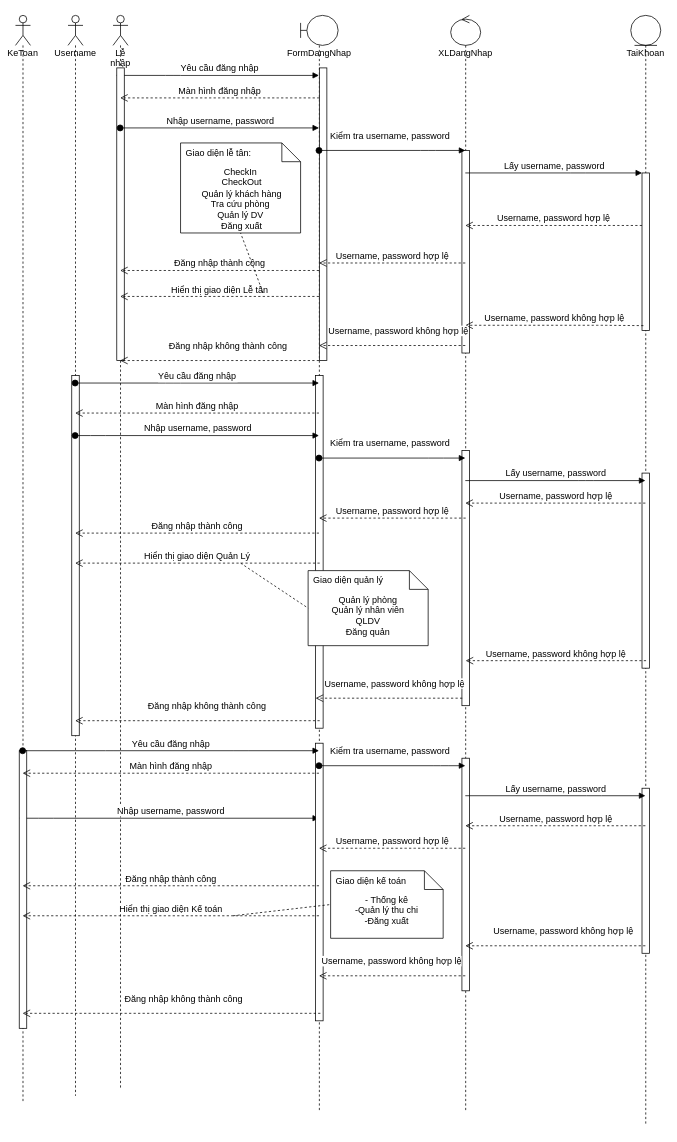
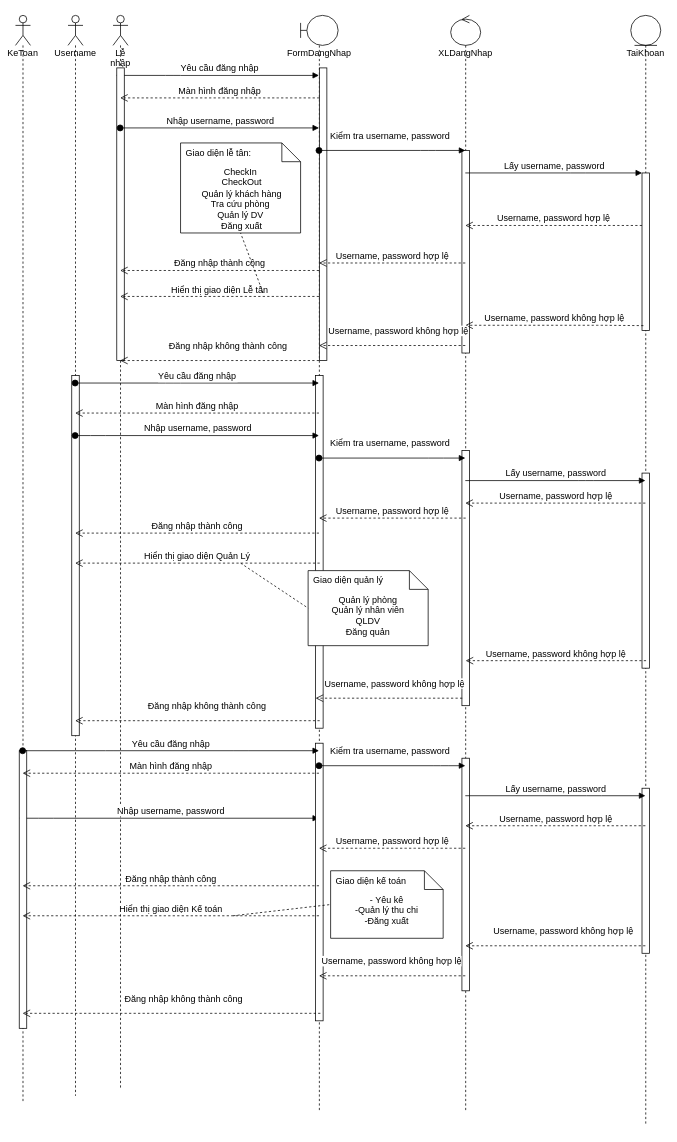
  <mxCell id="0" />
  <mxCell id="1" parent="0" />
  <mxCell id="2" value="Yêu cầu đăng nhập" style="verticalAlign=bottom;startArrow=oval;endArrow=block;startSize=8;shadow=0;strokeWidth=1;fontSize=12;" parent="1" target="10" edge="1" source="3"><mxGeometry relative="1" as="geometry"><mxPoint x="170" y="50" as="sourcePoint" /><mxPoint x="465" y="110" as="targetPoint" /><Array as="points"><mxPoint x="230" y="100" /></Array></mxGeometry></mxCell>
  <mxCell id="3" value="Lễ nhập" style="shape=umlLifeline;participant=umlActor;perimeter=lifelinePerimeter;whiteSpace=wrap;html=1;container=1;collapsible=0;recursiveResize=0;verticalAlign=top;spacingTop=36;outlineConnect=0;fontSize=12;" vertex="1" parent="1"><mxGeometry x="150" y="20" width="20" height="1430" as="geometry" /></mxCell>
  <mxCell id="4" value="" style="html=1;points=[];perimeter=orthogonalPerimeter;fontSize=12;" vertex="1" parent="3"><mxGeometry x="5" y="70" width="10" height="390" as="geometry" /></mxCell>
  <mxCell id="5" value="Username" style="shape=umlLifeline;participant=umlActor;perimeter=lifelinePerimeter;whiteSpace=wrap;html=1;container=1;collapsible=0;recursiveResize=0;verticalAlign=top;spacingTop=36;outlineConnect=0;fontSize=12;" vertex="1" parent="1"><mxGeometry x="90" y="20" width="20" height="1440" as="geometry" /></mxCell>
  <mxCell id="6" value="" style="html=1;points=[];perimeter=orthogonalPerimeter;fontSize=12;" vertex="1" parent="5"><mxGeometry x="5" y="480" width="10" height="480" as="geometry" /></mxCell>
  <mxCell id="7" value="KeToan" style="shape=umlLifeline;participant=umlActor;perimeter=lifelinePerimeter;whiteSpace=wrap;html=1;container=1;collapsible=0;recursiveResize=0;verticalAlign=top;spacingTop=36;outlineConnect=0;fontSize=12;" vertex="1" parent="1"><mxGeometry x="20" y="20" width="20" height="1450" as="geometry" /></mxCell>
  <mxCell id="8" value="Nhập username, password" style="html=1;verticalAlign=bottom;startArrow=oval;startFill=1;endArrow=block;startSize=8;fontSize=12;" edge="1" parent="7" target="10"><mxGeometry width="60" relative="1" as="geometry"><mxPoint x="10.001" y="1070" as="sourcePoint" /><mxPoint x="335.43" y="1070" as="targetPoint" /><Array as="points"><mxPoint x="40.93" y="1070" /></Array></mxGeometry></mxCell>
  <mxCell id="9" value="" style="html=1;points=[];perimeter=orthogonalPerimeter;fontSize=12;" vertex="1" parent="7"><mxGeometry x="5" y="980" width="10" height="370" as="geometry" /></mxCell>
  <mxCell id="10" value="FormDangNhap" style="shape=umlLifeline;participant=umlBoundary;perimeter=lifelinePerimeter;whiteSpace=wrap;html=1;container=1;collapsible=0;recursiveResize=0;verticalAlign=top;spacingTop=36;outlineConnect=0;fontSize=12;" vertex="1" parent="1"><mxGeometry x="400" y="20" width="50" height="1460" as="geometry" /></mxCell>
  <mxCell id="11" value="" style="html=1;points=[];perimeter=orthogonalPerimeter;fontSize=12;" vertex="1" parent="10"><mxGeometry x="25" y="70" width="10" height="390" as="geometry" /></mxCell>
  <mxCell id="12" value="" style="html=1;points=[];perimeter=orthogonalPerimeter;fontSize=12;" vertex="1" parent="10"><mxGeometry x="20" y="480" width="10" height="470" as="geometry" /></mxCell>
  <mxCell id="13" value="" style="html=1;points=[];perimeter=orthogonalPerimeter;fontSize=12;" vertex="1" parent="10"><mxGeometry x="20" y="970" width="10" height="370" as="geometry" /></mxCell>
  <mxCell id="14" value="Yêu cầu đăng nhập" style="verticalAlign=bottom;startArrow=oval;endArrow=block;startSize=8;shadow=0;strokeWidth=1;fontSize=12;" edge="1" parent="1" source="5" target="10"><mxGeometry relative="1" as="geometry"><mxPoint x="169.667" y="120" as="sourcePoint" /><mxPoint x="434.5" y="120" as="targetPoint" /><Array as="points"><mxPoint x="230" y="510" /></Array></mxGeometry></mxCell>
  <mxCell id="15" value="Yêu cầu đăng nhập" style="verticalAlign=bottom;startArrow=oval;endArrow=block;startSize=8;shadow=0;strokeWidth=1;fontSize=12;" edge="1" parent="1" source="7" target="10"><mxGeometry relative="1" as="geometry"><mxPoint x="179.667" y="130" as="sourcePoint" /><mxPoint x="444.5" y="130" as="targetPoint" /><Array as="points"><mxPoint x="140" y="1000" /><mxPoint x="320" y="1000" /></Array></mxGeometry></mxCell>
  <mxCell id="16" value="XLDangNhap" style="shape=umlLifeline;participant=umlControl;perimeter=lifelinePerimeter;whiteSpace=wrap;html=1;container=1;collapsible=0;recursiveResize=0;verticalAlign=top;spacingTop=36;outlineConnect=0;fontSize=12;" vertex="1" parent="1"><mxGeometry x="600" y="20" width="40" height="1460" as="geometry" /></mxCell>
  <mxCell id="17" value="" style="html=1;points=[];perimeter=orthogonalPerimeter;fontSize=12;" vertex="1" parent="16"><mxGeometry x="15" y="180" width="10" height="270" as="geometry" /></mxCell>
  <mxCell id="18" value="" style="html=1;points=[];perimeter=orthogonalPerimeter;fontSize=12;" vertex="1" parent="16"><mxGeometry x="15" y="580" width="10" height="340" as="geometry" /></mxCell>
  <mxCell id="19" value="" style="html=1;points=[];perimeter=orthogonalPerimeter;fontSize=12;" vertex="1" parent="16"><mxGeometry x="15" y="990" width="10" height="310" as="geometry" /></mxCell>
  <mxCell id="20" value="TaiKhoan" style="shape=umlLifeline;participant=umlEntity;perimeter=lifelinePerimeter;whiteSpace=wrap;html=1;container=1;collapsible=0;recursiveResize=0;verticalAlign=top;spacingTop=36;outlineConnect=0;fontSize=12;" vertex="1" parent="1"><mxGeometry x="840" y="20" width="40" height="1480" as="geometry" /></mxCell>
  <mxCell id="21" value="" style="html=1;points=[];perimeter=orthogonalPerimeter;fontSize=12;" vertex="1" parent="20"><mxGeometry x="15" y="210" width="10" height="210" as="geometry" /></mxCell>
  <mxCell id="22" value="" style="html=1;points=[];perimeter=orthogonalPerimeter;fontSize=12;" vertex="1" parent="20"><mxGeometry x="15" y="610" width="10" height="260" as="geometry" /></mxCell>
  <mxCell id="23" value="" style="html=1;points=[];perimeter=orthogonalPerimeter;fontSize=12;" vertex="1" parent="20"><mxGeometry x="15" y="1030" width="10" height="220" as="geometry" /></mxCell>
  <mxCell id="24" value="Màn hình đăng nhập" style="html=1;verticalAlign=bottom;endArrow=open;dashed=1;endSize=8;fontSize=12;" edge="1" source="11" parent="1" target="3"><mxGeometry relative="1" as="geometry"><mxPoint x="400" y="207" as="targetPoint" /><Array as="points"><mxPoint x="360" y="130" /></Array></mxGeometry></mxCell>
  <mxCell id="25" value="Nhập username, password" style="html=1;verticalAlign=bottom;startArrow=oval;startFill=1;endArrow=block;startSize=8;fontSize=12;" edge="1" parent="1" source="3" target="10"><mxGeometry width="60" relative="1" as="geometry"><mxPoint x="360" y="210" as="sourcePoint" /><mxPoint x="420" y="210" as="targetPoint" /><Array as="points"><mxPoint x="340" y="170" /></Array></mxGeometry></mxCell>
  <mxCell id="26" value="Kiểm tra username, password" style="html=1;verticalAlign=bottom;startArrow=oval;startFill=1;endArrow=block;startSize=8;fontSize=12;" edge="1" parent="1" source="10" target="16"><mxGeometry x="-0.041" y="10" width="60" relative="1" as="geometry"><mxPoint x="540" y="210" as="sourcePoint" /><mxPoint x="540" y="210" as="targetPoint" /><Array as="points"><mxPoint x="570" y="200" /></Array><mxPoint as="offset" /></mxGeometry></mxCell>
  <mxCell id="27" value="Lấy username, password" style="html=1;verticalAlign=bottom;endArrow=block;entryX=0;entryY=0;fontSize=12;" edge="1" target="21" parent="1" source="16"><mxGeometry relative="1" as="geometry"><mxPoint x="710" y="310" as="sourcePoint" /><Array as="points"><mxPoint x="770" y="230" /></Array></mxGeometry></mxCell>
  <mxCell id="28" value="Username, password hợp lệ" style="html=1;verticalAlign=bottom;endArrow=open;dashed=1;endSize=8;fontSize=12;" edge="1" source="21" parent="1" target="16"><mxGeometry relative="1" as="geometry"><mxPoint x="710" y="386" as="targetPoint" /><Array as="points"><mxPoint x="830" y="300" /></Array></mxGeometry></mxCell>
  <mxCell id="29" value="Username, password hợp lệ" style="html=1;verticalAlign=bottom;endArrow=open;dashed=1;endSize=8;fontSize=12;" edge="1" parent="1" source="16" target="10"><mxGeometry relative="1" as="geometry"><mxPoint x="419.997" y="330" as="targetPoint" /><mxPoint x="620" y="330" as="sourcePoint" /><Array as="points"><mxPoint x="580" y="350" /></Array></mxGeometry></mxCell>
  <mxCell id="30" value="Đăng nhập thành công" style="html=1;verticalAlign=bottom;endArrow=open;dashed=1;endSize=8;fontSize=12;" edge="1" parent="1" source="10" target="3"><mxGeometry relative="1" as="geometry"><mxPoint x="209.997" y="360" as="targetPoint" /><mxPoint x="404.83" y="360" as="sourcePoint" /><Array as="points"><mxPoint x="365.33" y="360" /></Array></mxGeometry></mxCell>
  <mxCell id="31" value="Username, password không hợp lệ" style="html=1;verticalAlign=bottom;endArrow=open;dashed=1;endSize=8;exitX=0.188;exitY=0.969;exitDx=0;exitDy=0;exitPerimeter=0;fontSize=12;" edge="1" parent="1" source="21" target="16"><mxGeometry relative="1" as="geometry"><mxPoint x="624.997" y="390" as="targetPoint" /><mxPoint x="860.33" y="390" as="sourcePoint" /><Array as="points"><mxPoint x="800" y="433" /></Array></mxGeometry></mxCell>
  <mxCell id="32" value="Username, password không hợp lệ" style="html=1;verticalAlign=bottom;endArrow=open;dashed=1;endSize=8;fontSize=12;" edge="1" parent="1" source="16" target="10"><mxGeometry x="-0.081" y="-10" relative="1" as="geometry"><mxPoint x="419.997" y="420" as="targetPoint" /><mxPoint x="655.33" y="420" as="sourcePoint" /><Array as="points"><mxPoint x="570" y="460" /></Array><mxPoint as="offset" /></mxGeometry></mxCell>
  <mxCell id="33" value="Đăng nhập không thành công" style="html=1;verticalAlign=bottom;endArrow=open;dashed=1;endSize=8;fontSize=12;" edge="1" parent="1" source="10" target="3"><mxGeometry x="-0.081" y="-10" relative="1" as="geometry"><mxPoint x="159.997" y="430" as="targetPoint" /><mxPoint x="354.83" y="430" as="sourcePoint" /><Array as="points"><mxPoint x="350" y="480" /></Array><mxPoint as="offset" /></mxGeometry></mxCell>
  <mxCell id="34" value="Hiển thị giao diện Lễ tân" style="html=1;verticalAlign=bottom;endArrow=open;dashed=1;endSize=8;fontSize=12;" edge="1" parent="1" source="10" target="3"><mxGeometry relative="1" as="geometry"><mxPoint x="169.997" y="394.58" as="targetPoint" /><mxPoint x="434.83" y="394.58" as="sourcePoint" /><Array as="points"><mxPoint x="375.66" y="394.58" /></Array></mxGeometry></mxCell>
  <mxCell id="35" value="&lt;div style=&quot;font-size: 12px&quot;&gt;&lt;div&gt;CheckIn&lt;/div&gt;&lt;div&gt;&amp;nbsp;CheckOut&lt;/div&gt;&lt;div&gt;&amp;nbsp;Quản lý khách hàng&lt;/div&gt;&lt;div&gt;Tra cứu phòng&lt;/div&gt;&lt;div&gt;Quản lý DV&lt;/div&gt;&lt;div&gt;&amp;nbsp;Đăng xuất&lt;/div&gt;&lt;/div&gt;" style="shape=note2;boundedLbl=1;whiteSpace=wrap;html=1;size=25;verticalAlign=top;align=center;fontSize=12;" vertex="1" parent="1"><mxGeometry x="240" y="190" width="160" height="120" as="geometry" /></mxCell>
  <mxCell id="36" value="Giao diện lễ tân:" style="resizeWidth=1;part=1;strokeColor=none;fillColor=none;align=left;spacingLeft=5;fontSize=12;" vertex="1" parent="35"><mxGeometry width="160" height="25" relative="1" as="geometry" /></mxCell>
  <mxCell id="37" value="" style="endArrow=none;dashed=1;html=1;entryX=0.5;entryY=1;entryDx=0;entryDy=0;entryPerimeter=0;fontSize=12;" edge="1" parent="1" target="35"><mxGeometry width="50" height="50" relative="1" as="geometry"><mxPoint x="350" y="390" as="sourcePoint" /><mxPoint x="350" y="300" as="targetPoint" /></mxGeometry></mxCell>
  <mxCell id="38" value="Màn hình đăng nhập" style="html=1;verticalAlign=bottom;endArrow=open;dashed=1;endSize=8;fontSize=12;" edge="1" parent="1" source="10" target="5"><mxGeometry relative="1" as="geometry"><mxPoint x="159.997" y="590" as="targetPoint" /><mxPoint x="425.33" y="590" as="sourcePoint" /><Array as="points"><mxPoint x="360" y="550" /><mxPoint x="320" y="550" /></Array></mxGeometry></mxCell>
  <mxCell id="39" value="Nhập username, password" style="html=1;verticalAlign=bottom;startArrow=oval;startFill=1;endArrow=block;startSize=8;fontSize=12;" edge="1" parent="1" source="5" target="10"><mxGeometry width="60" relative="1" as="geometry"><mxPoint x="130.004" y="600" as="sourcePoint" /><mxPoint x="395.18" y="600" as="targetPoint" /><Array as="points"><mxPoint x="130" y="580" /></Array></mxGeometry></mxCell>
  <mxCell id="40" value="Kiểm tra username, password" style="html=1;verticalAlign=bottom;startArrow=oval;startFill=1;endArrow=block;startSize=8;fontSize=12;" edge="1" parent="1" source="10" target="16"><mxGeometry x="-0.041" y="10" width="60" relative="1" as="geometry"><mxPoint x="435.004" y="610" as="sourcePoint" /><mxPoint x="630.18" y="610" as="targetPoint" /><Array as="points"><mxPoint x="580.68" y="610" /></Array><mxPoint as="offset" /></mxGeometry></mxCell>
  <mxCell id="41" value="Lấy username, password" style="html=1;verticalAlign=bottom;endArrow=block;fontSize=12;" edge="1" parent="1" source="16" target="20"><mxGeometry relative="1" as="geometry"><mxPoint x="629.324" y="640" as="sourcePoint" /><mxPoint x="865" y="640" as="targetPoint" /><Array as="points"><mxPoint x="780" y="640" /></Array></mxGeometry></mxCell>
  <mxCell id="42" value="Username, password hợp lệ" style="html=1;verticalAlign=bottom;endArrow=open;dashed=1;endSize=8;fontSize=12;" edge="1" parent="1" source="20" target="16"><mxGeometry relative="1" as="geometry"><mxPoint x="624.004" y="700" as="targetPoint" /><mxPoint x="859.68" y="700" as="sourcePoint" /><Array as="points"><mxPoint x="790" y="670" /><mxPoint x="745" y="670" /></Array></mxGeometry></mxCell>
  <mxCell id="43" value="Username, password hợp lệ" style="html=1;verticalAlign=bottom;endArrow=open;dashed=1;endSize=8;fontSize=12;" edge="1" parent="1" target="10"><mxGeometry relative="1" as="geometry"><mxPoint x="435.004" y="690" as="targetPoint" /><mxPoint x="620" y="690" as="sourcePoint" /><Array as="points"><mxPoint x="590.68" y="690" /></Array></mxGeometry></mxCell>
  <mxCell id="44" value="Đăng nhập thành công" style="html=1;verticalAlign=bottom;endArrow=open;dashed=1;endSize=8;fontSize=12;" edge="1" parent="1" source="10" target="5"><mxGeometry relative="1" as="geometry"><mxPoint x="160.001" y="720" as="targetPoint" /><mxPoint x="425.43" y="720" as="sourcePoint" /><Array as="points"><mxPoint x="360" y="710" /><mxPoint x="200" y="710" /></Array></mxGeometry></mxCell>
  <mxCell id="45" value="Hiển thị giao diện Quản Lý" style="html=1;verticalAlign=bottom;endArrow=open;dashed=1;endSize=8;fontSize=12;" edge="1" parent="1" target="5"><mxGeometry relative="1" as="geometry"><mxPoint x="160.001" y="750" as="targetPoint" /><mxPoint x="425.43" y="750" as="sourcePoint" /><Array as="points"><mxPoint x="376.59" y="750" /></Array></mxGeometry></mxCell>
  <mxCell id="46" value="&lt;div style=&quot;font-size: 12px&quot;&gt;&lt;div&gt;Quản lý phòng&lt;/div&gt;&lt;div&gt;Quản lý nhân viên&lt;/div&gt;&lt;div&gt;QLDV&lt;/div&gt;&lt;div&gt;Đăng quản&lt;/div&gt;&lt;div&gt;&lt;br&gt;&lt;/div&gt;&lt;/div&gt;" style="shape=note2;boundedLbl=1;whiteSpace=wrap;html=1;size=25;verticalAlign=top;align=center;fontSize=12;" vertex="1" parent="1"><mxGeometry x="410" y="760" width="160" height="100" as="geometry" /></mxCell>
  <mxCell id="47" value="Giao diện quản lý" style="resizeWidth=1;part=1;strokeColor=none;fillColor=none;align=left;spacingLeft=5;fontSize=12;" vertex="1" parent="46"><mxGeometry width="160" height="25" relative="1" as="geometry" /></mxCell>
  <mxCell id="48" value="" style="endArrow=none;dashed=1;html=1;entryX=0;entryY=0.5;entryDx=0;entryDy=0;entryPerimeter=0;fontSize=12;" edge="1" parent="1" target="46"><mxGeometry width="50" height="50" relative="1" as="geometry"><mxPoint x="320" y="750" as="sourcePoint" /><mxPoint x="520" y="740" as="targetPoint" /></mxGeometry></mxCell>
  <mxCell id="49" value="Username, password không hợp lệ" style="html=1;verticalAlign=bottom;endArrow=open;dashed=1;endSize=8;fontSize=12;" edge="1" parent="1"><mxGeometry relative="1" as="geometry"><mxPoint x="620.001" y="880" as="targetPoint" /><mxPoint x="860.43" y="880" as="sourcePoint" /><Array as="points"><mxPoint x="720.93" y="880" /></Array></mxGeometry></mxCell>
  <mxCell id="50" value="Username, password không hợp lệ" style="html=1;verticalAlign=bottom;endArrow=open;dashed=1;endSize=8;fontSize=12;" edge="1" parent="1"><mxGeometry x="-0.081" y="-10" relative="1" as="geometry"><mxPoint x="420.001" y="930" as="targetPoint" /><mxPoint x="615.43" y="930" as="sourcePoint" /><Array as="points"><mxPoint x="565.93" y="930" /></Array><mxPoint as="offset" /></mxGeometry></mxCell>
  <mxCell id="51" value="Đăng nhập không thành công" style="html=1;verticalAlign=bottom;endArrow=open;dashed=1;endSize=8;fontSize=12;" edge="1" parent="1" target="5"><mxGeometry x="-0.081" y="-10" relative="1" as="geometry"><mxPoint x="160.001" y="960" as="targetPoint" /><mxPoint x="425.43" y="960" as="sourcePoint" /><Array as="points"><mxPoint x="350.93" y="960" /></Array><mxPoint as="offset" /></mxGeometry></mxCell>
  <mxCell id="52" value="Màn hình đăng nhập" style="html=1;verticalAlign=bottom;endArrow=open;dashed=1;endSize=8;fontSize=12;" edge="1" parent="1" source="10" target="7"><mxGeometry relative="1" as="geometry"><mxPoint x="90.001" y="1050" as="targetPoint" /><mxPoint x="415.43" y="1050" as="sourcePoint" /><Array as="points"><mxPoint x="290" y="1030" /></Array></mxGeometry></mxCell>
  <mxCell id="53" value="Đăng nhập thành công" style="html=1;verticalAlign=bottom;endArrow=open;dashed=1;endSize=8;fontSize=12;" edge="1" parent="1" source="10" target="7"><mxGeometry relative="1" as="geometry"><mxPoint x="100.001" y="1220" as="targetPoint" /><mxPoint x="425.43" y="1220" as="sourcePoint" /><Array as="points"><mxPoint x="280" y="1180" /></Array></mxGeometry></mxCell>
  <mxCell id="54" value="Hiển thị giao diện Kế toán" style="html=1;verticalAlign=bottom;endArrow=open;dashed=1;endSize=8;fontSize=12;" edge="1" parent="1" source="10" target="7"><mxGeometry relative="1" as="geometry"><mxPoint x="100.001" y="1260" as="targetPoint" /><mxPoint x="426.36" y="1260" as="sourcePoint" /><Array as="points"><mxPoint x="378" y="1220" /><mxPoint x="350" y="1220" /></Array></mxGeometry></mxCell>
  <mxCell id="55" value="Đăng nhập không thành công" style="html=1;verticalAlign=bottom;endArrow=open;dashed=1;endSize=8;fontSize=12;" edge="1" parent="1" target="7"><mxGeometry x="-0.081" y="-10" relative="1" as="geometry"><mxPoint x="160.931" y="1350" as="targetPoint" /><mxPoint x="426.36" y="1350" as="sourcePoint" /><Array as="points"><mxPoint x="351.86" y="1350" /></Array><mxPoint as="offset" /></mxGeometry></mxCell>
  <mxCell id="56" value="Kiểm tra username, password" style="html=1;verticalAlign=bottom;startArrow=oval;startFill=1;endArrow=block;startSize=8;fontSize=12;" edge="1" parent="1" source="10" target="16"><mxGeometry x="-0.041" y="10" width="60" relative="1" as="geometry"><mxPoint x="430.001" y="1020" as="sourcePoint" /><mxPoint x="625.43" y="1020" as="targetPoint" /><Array as="points"><mxPoint x="586.61" y="1020" /></Array><mxPoint as="offset" /></mxGeometry></mxCell>
  <mxCell id="57" value="Lấy username, password" style="html=1;verticalAlign=bottom;endArrow=block;fontSize=12;" edge="1" parent="1" source="16" target="20"><mxGeometry relative="1" as="geometry"><mxPoint x="630.001" y="1060" as="sourcePoint" /><mxPoint x="870.43" y="1060" as="targetPoint" /><Array as="points"><mxPoint x="790.93" y="1060" /></Array></mxGeometry></mxCell>
  <mxCell id="58" value="Username, password hợp lệ" style="html=1;verticalAlign=bottom;endArrow=open;dashed=1;endSize=8;fontSize=12;" edge="1" parent="1" source="16" target="10"><mxGeometry relative="1" as="geometry"><mxPoint x="420.001" y="1130" as="targetPoint" /><mxPoint x="660.43" y="1130" as="sourcePoint" /><Array as="points"><mxPoint x="590.93" y="1130" /><mxPoint x="545.93" y="1130" /></Array></mxGeometry></mxCell>
  <mxCell id="59" value="Username, password hợp lệ" style="html=1;verticalAlign=bottom;endArrow=open;dashed=1;endSize=8;fontSize=12;" edge="1" parent="1" source="20" target="16"><mxGeometry relative="1" as="geometry"><mxPoint x="630.001" y="1100" as="targetPoint" /><mxPoint x="825.93" y="1100" as="sourcePoint" /><Array as="points"><mxPoint x="796.61" y="1100" /></Array></mxGeometry></mxCell>
  <mxCell id="60" value="Username, password không hợp lệ" style="html=1;verticalAlign=bottom;endArrow=open;dashed=1;endSize=8;fontSize=12;" edge="1" parent="1" source="16" target="10"><mxGeometry x="0.02" y="-10" relative="1" as="geometry"><mxPoint x="435.001" y="1300" as="targetPoint" /><mxPoint x="675.43" y="1300" as="sourcePoint" /><Array as="points"><mxPoint x="535.93" y="1300" /></Array><mxPoint as="offset" /></mxGeometry></mxCell>
  <mxCell id="61" value="Username, password không hợp lệ" style="html=1;verticalAlign=bottom;endArrow=open;dashed=1;endSize=8;fontSize=12;" edge="1" parent="1" source="20" target="16"><mxGeometry x="-0.081" y="-10" relative="1" as="geometry"><mxPoint x="630.001" y="1260" as="targetPoint" /><mxPoint x="825.43" y="1260" as="sourcePoint" /><Array as="points"><mxPoint x="775.93" y="1260" /></Array><mxPoint as="offset" /></mxGeometry></mxCell>
- <mxCell id="62" value="&lt;div style=&quot;font-size: 12px&quot;&gt;&lt;div&gt;- Thống kê&lt;/div&gt;&lt;div&gt;-Quản lý thu chi&lt;/div&gt;&lt;div&gt;-Đăng xuất&lt;/div&gt;&lt;div&gt;&lt;br&gt;&lt;/div&gt;&lt;/div&gt;" style="shape=note2;boundedLbl=1;whiteSpace=wrap;html=1;size=25;verticalAlign=top;align=center;fontSize=12;" vertex="1" parent="1"><mxGeometry x="440" y="1160" width="150" height="90" as="geometry" /></mxCell>
+ <mxCell id="62" value="&lt;div style=&quot;font-size: 12px&quot;&gt;&lt;div&gt;- Yêu kê&lt;/div&gt;&lt;div&gt;-Quản lý thu chi&lt;/div&gt;&lt;div&gt;-Đăng xuất&lt;/div&gt;&lt;div&gt;&lt;br&gt;&lt;/div&gt;&lt;/div&gt;" style="shape=note2;boundedLbl=1;whiteSpace=wrap;html=1;size=25;verticalAlign=top;align=center;fontSize=12;" vertex="1" parent="1"><mxGeometry x="440" y="1160" width="150" height="90" as="geometry" /></mxCell>
  <mxCell id="63" value="Giao diện kế toán" style="resizeWidth=1;part=1;strokeColor=none;fillColor=none;align=left;spacingLeft=5;fontSize=12;" vertex="1" parent="62"><mxGeometry width="150" height="25" relative="1" as="geometry" /></mxCell>
  <mxCell id="64" value="" style="endArrow=none;dashed=1;html=1;entryX=0;entryY=0.5;entryDx=0;entryDy=0;entryPerimeter=0;fontSize=12;" edge="1" parent="1" target="62"><mxGeometry width="50" height="50" relative="1" as="geometry"><mxPoint x="310" y="1220" as="sourcePoint" /><mxPoint x="540" y="1080" as="targetPoint" /></mxGeometry></mxCell>
